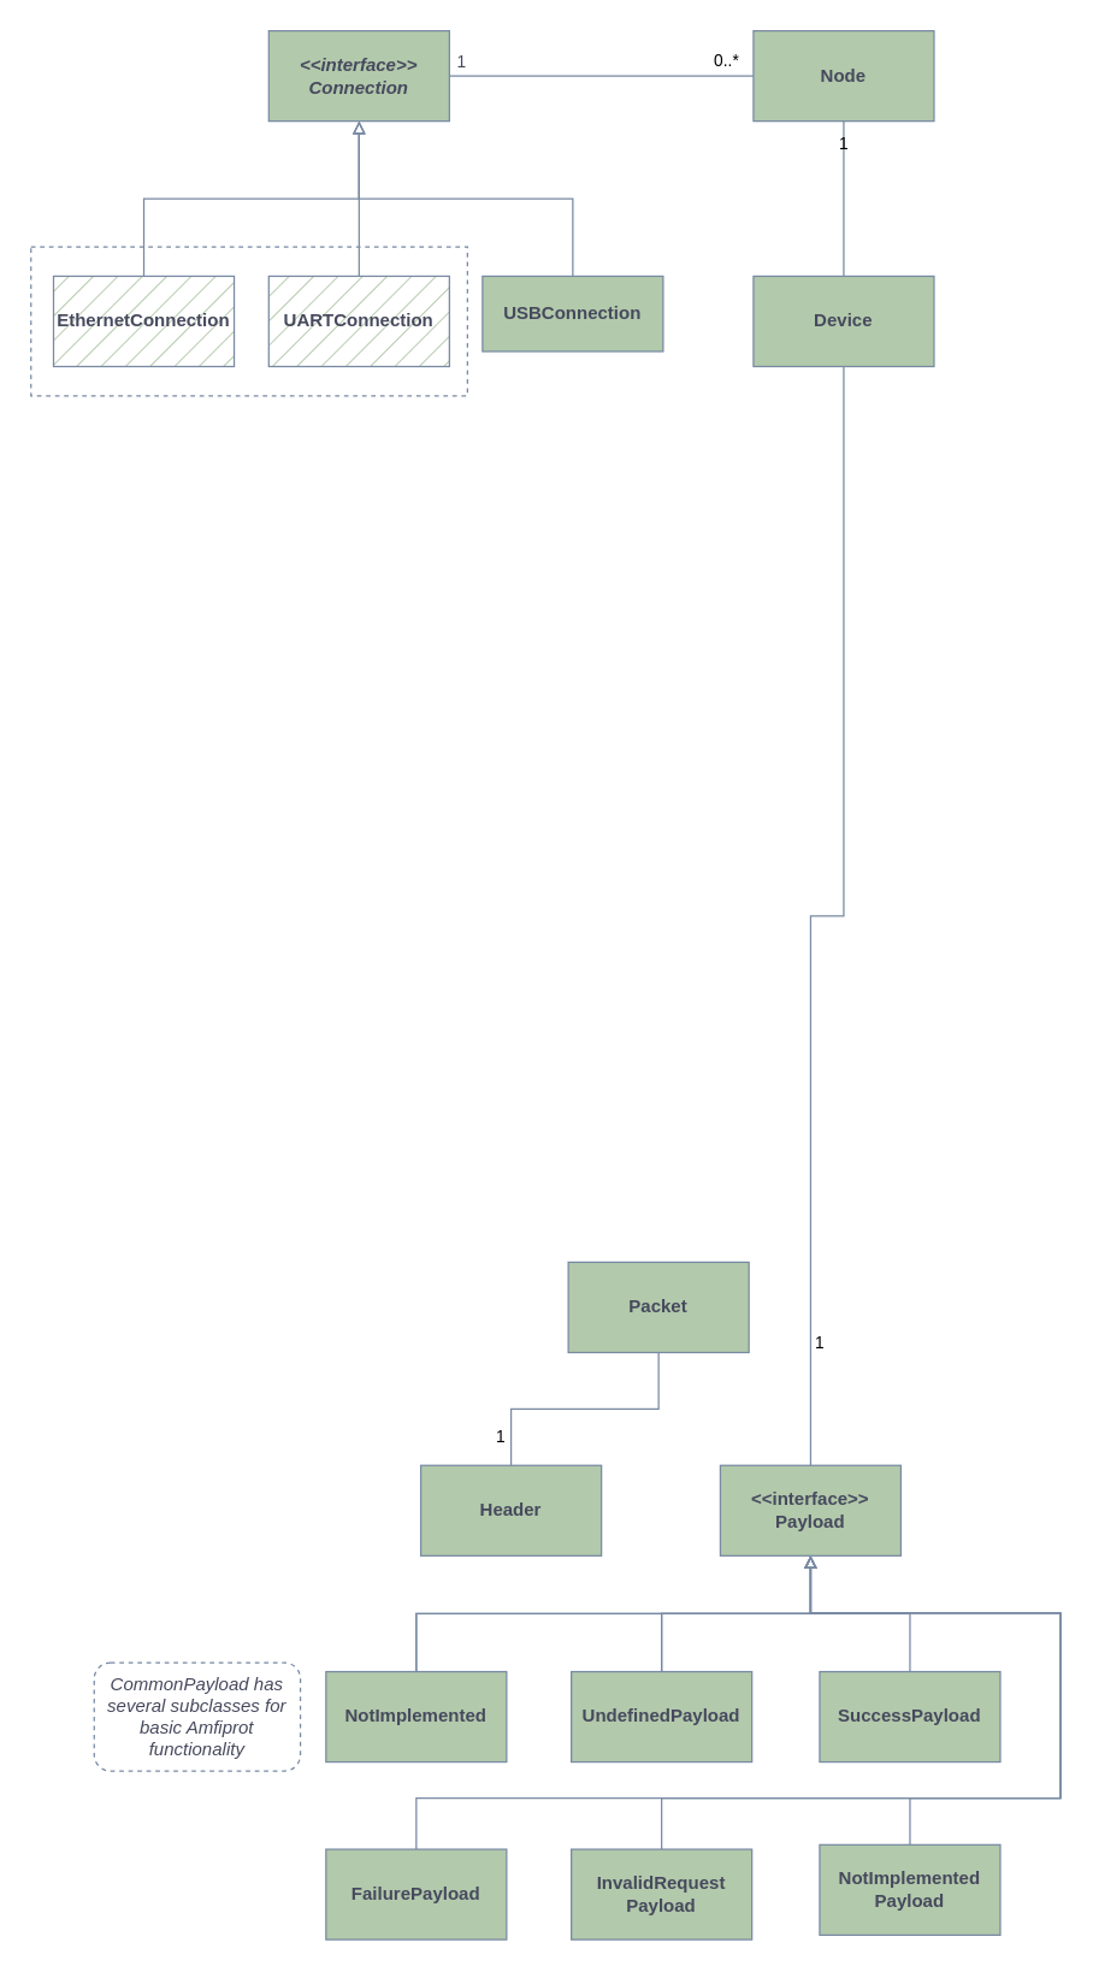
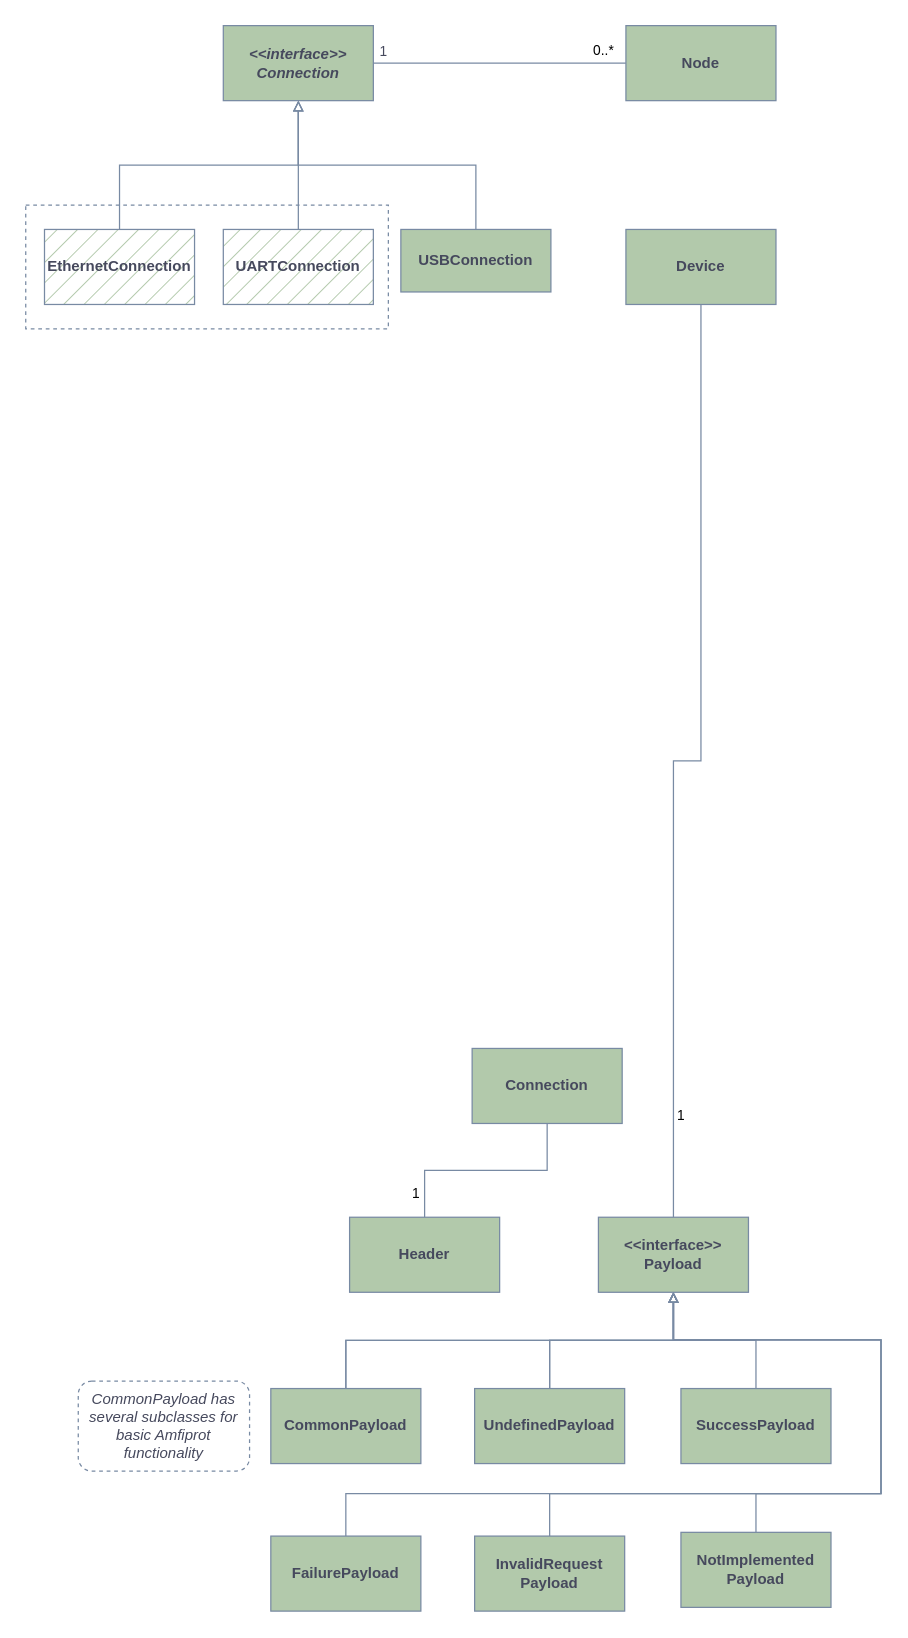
  <mxCell id="0" />
  <mxCell id="1" parent="0" />
  <mxCell id="2" value="" style="rounded=0;whiteSpace=wrap;html=1;strokeColor=#788AA3;fontColor=#46495D;fillColor=none;dashed=1;labelBackgroundColor=none;" parent="1" vertex="1"><mxGeometry x="20" y="163.5" width="290" height="99" as="geometry" /></mxCell>
  <mxCell id="3" value="&lt;i&gt;CommonPayload has several subclasses for basic Amfiprot functionality&lt;/i&gt;" style="text;html=1;strokeColor=#788AA3;fillColor=none;align=center;verticalAlign=middle;whiteSpace=wrap;rounded=1;shadow=0;sketch=0;fontFamily=Helvetica;fontSize=12;fontColor=#46495D;startSize=26;dashed=1;labelBackgroundColor=none;" parent="1" vertex="1"><mxGeometry x="62" y="1104" width="137" height="72" as="geometry" /></mxCell>
  <mxCell id="4" value="0..*" style="edgeStyle=orthogonalEdgeStyle;rounded=0;orthogonalLoop=1;jettySize=auto;html=1;exitX=1;exitY=0.5;exitDx=0;exitDy=0;entryX=0;entryY=0.5;entryDx=0;entryDy=0;strokeColor=#788AA3;fontColor=default;endArrow=none;endFill=0;fillColor=#B2C9AB;labelBackgroundColor=none;" parent="1" source="6" target="7" edge="1"><mxGeometry x="0.822" y="10" relative="1" as="geometry"><mxPoint as="offset" /></mxGeometry></mxCell>
  <mxCell id="5" value="1" style="edgeLabel;html=1;align=center;verticalAlign=middle;resizable=0;points=[];fontColor=#46495D;labelBackgroundColor=none;" parent="4" connectable="0" vertex="1"><mxGeometry x="-0.802" relative="1" as="geometry"><mxPoint x="-13" y="-10" as="offset" /></mxGeometry></mxCell>
  <mxCell id="6" value="&lt;b&gt;&lt;i&gt;&amp;lt;&amp;lt;interface&amp;gt;&amp;gt;&lt;br&gt;Connection&lt;br&gt;&lt;/i&gt;&lt;/b&gt;" style="rounded=0;whiteSpace=wrap;html=1;fillColor=#B2C9AB;strokeColor=#788AA3;labelBackgroundColor=none;fontColor=#46495D;" parent="1" vertex="1"><mxGeometry x="178" y="20" width="120" height="60" as="geometry" /></mxCell>
  <mxCell id="7" value="&lt;b&gt;Node&lt;/b&gt;" style="whiteSpace=wrap;html=1;strokeColor=#788AA3;fontColor=#46495D;fillColor=#B2C9AB;labelBackgroundColor=none;" parent="1" vertex="1"><mxGeometry x="500" y="20" width="120" height="60" as="geometry" /></mxCell>
  <mxCell id="8" style="edgeStyle=orthogonalEdgeStyle;rounded=0;orthogonalLoop=1;jettySize=auto;html=1;exitX=0.5;exitY=0;exitDx=0;exitDy=0;entryX=0.5;entryY=1;entryDx=0;entryDy=0;strokeColor=#788AA3;fontColor=default;fillColor=#B2C9AB;endArrow=block;endFill=0;labelBackgroundColor=none;" parent="1" source="9" target="6" edge="1"><mxGeometry relative="1" as="geometry" /></mxCell>
  <mxCell id="9" value="&lt;b&gt;USBConnection&lt;br&gt;&lt;/b&gt;" style="whiteSpace=wrap;html=1;strokeColor=#788AA3;fontColor=#46495D;fillColor=#B2C9AB;labelBackgroundColor=none;" parent="1" vertex="1"><mxGeometry x="320" y="183" width="120" height="50" as="geometry" /></mxCell>
- <mxCell id="10" value="1" style="edgeStyle=orthogonalEdgeStyle;rounded=0;orthogonalLoop=1;jettySize=auto;html=1;exitX=0.5;exitY=0;exitDx=0;exitDy=0;entryX=0.5;entryY=1;entryDx=0;entryDy=0;strokeColor=#788AA3;fontColor=default;endArrow=none;endFill=0;fillColor=#B2C9AB;labelBackgroundColor=none;" parent="1" source="11" target="7" edge="1"><mxGeometry x="0.7" relative="1" as="geometry"><mxPoint as="offset" /></mxGeometry></mxCell>
  <mxCell id="11" value="&lt;b&gt;Device&lt;/b&gt;" style="whiteSpace=wrap;html=1;strokeColor=#788AA3;fontColor=#46495D;fillColor=#B2C9AB;labelBackgroundColor=none;" parent="1" vertex="1"><mxGeometry x="500" y="183" width="120" height="60" as="geometry" /></mxCell>
  <mxCell id="12" style="edgeStyle=orthogonalEdgeStyle;rounded=0;orthogonalLoop=1;jettySize=auto;html=1;exitX=0.5;exitY=0;exitDx=0;exitDy=0;entryX=0.5;entryY=1;entryDx=0;entryDy=0;strokeColor=#788AA3;fontColor=default;fillColor=#B2C9AB;endArrow=block;endFill=0;labelBackgroundColor=none;" parent="1" source="13" target="6" edge="1"><mxGeometry relative="1" as="geometry" /></mxCell>
  <mxCell id="13" value="UARTConnection" style="whiteSpace=wrap;html=1;strokeColor=#788AA3;fontColor=#46495D;fillColor=#B2C9AB;fontStyle=1;fillStyle=hatch;labelBackgroundColor=none;" parent="1" vertex="1"><mxGeometry x="178" y="183" width="120" height="60" as="geometry" /></mxCell>
  <mxCell id="14" style="edgeStyle=orthogonalEdgeStyle;rounded=0;orthogonalLoop=1;jettySize=auto;html=1;exitX=0.5;exitY=0;exitDx=0;exitDy=0;entryX=0.5;entryY=1;entryDx=0;entryDy=0;strokeColor=#788AA3;fontColor=default;fillColor=#B2C9AB;endArrow=block;endFill=0;labelBackgroundColor=none;" parent="1" source="15" target="6" edge="1"><mxGeometry relative="1" as="geometry" /></mxCell>
  <mxCell id="15" value="EthernetConnection" style="whiteSpace=wrap;html=1;strokeColor=#788AA3;fontColor=#46495D;fillColor=#B2C9AB;fontStyle=1;fillStyle=hatch;labelBackgroundColor=none;" parent="1" vertex="1"><mxGeometry x="35" y="183" width="120" height="60" as="geometry" /></mxCell>
- <mxCell id="16" value="Packet" style="whiteSpace=wrap;html=1;fillStyle=auto;strokeColor=#788AA3;fontColor=#46495D;fillColor=#B2C9AB;labelBackgroundColor=none;fontStyle=1" parent="1" vertex="1"><mxGeometry x="377" y="838" width="120" height="60" as="geometry" /></mxCell>
+ <mxCell id="16" value="Connection" style="whiteSpace=wrap;html=1;fillStyle=auto;strokeColor=#788AA3;fontColor=#46495D;fillColor=#B2C9AB;labelBackgroundColor=none;fontStyle=1" parent="1" vertex="1"><mxGeometry x="377" y="838" width="120" height="60" as="geometry" /></mxCell>
  <mxCell id="17" value="1" style="edgeStyle=orthogonalEdgeStyle;rounded=0;orthogonalLoop=1;jettySize=auto;html=1;exitX=0.5;exitY=0;exitDx=0;exitDy=0;entryX=0.5;entryY=1;entryDx=0;entryDy=0;strokeColor=#788AA3;fontColor=default;fillColor=#B2C9AB;endArrow=none;endFill=0;labelBackgroundColor=none;" parent="1" source="18" target="16" edge="1"><mxGeometry x="-0.78" y="7" relative="1" as="geometry"><mxPoint as="offset" /></mxGeometry></mxCell>
  <mxCell id="18" value="&lt;b&gt;Header&lt;/b&gt;" style="whiteSpace=wrap;html=1;strokeColor=#788AA3;fontColor=#46495D;fillColor=#B2C9AB;labelBackgroundColor=none;" parent="1" vertex="1"><mxGeometry x="279" y="973" width="120" height="60" as="geometry" /></mxCell>
  <mxCell id="19" value="1" style="edgeStyle=orthogonalEdgeStyle;rounded=0;orthogonalLoop=1;jettySize=auto;html=1;exitX=0.5;exitY=0;exitDx=0;exitDy=0;strokeColor=#788AA3;fontColor=default;fillColor=#B2C9AB;endArrow=none;endFill=0;labelBackgroundColor=none;" parent="1" source="20" target="11" edge="1"><mxGeometry x="-0.784" y="-6" relative="1" as="geometry"><mxPoint as="offset" /></mxGeometry></mxCell>
  <mxCell id="20" value="&amp;lt;&amp;lt;interface&amp;gt;&amp;gt;&lt;br&gt;Payload" style="whiteSpace=wrap;html=1;strokeColor=#788AA3;fontColor=#46495D;fillColor=#B2C9AB;fontStyle=1;labelBackgroundColor=none;" parent="1" vertex="1"><mxGeometry x="478" y="973" width="120" height="60" as="geometry" /></mxCell>
  <mxCell id="21" style="edgeStyle=orthogonalEdgeStyle;rounded=0;orthogonalLoop=1;jettySize=auto;html=1;exitX=0.5;exitY=0;exitDx=0;exitDy=0;entryX=0.5;entryY=1;entryDx=0;entryDy=0;strokeColor=#788AA3;fontColor=default;fillColor=#B2C9AB;endArrow=block;endFill=0;labelBackgroundColor=none;" parent="1" source="34" target="20" edge="1"><mxGeometry relative="1" as="geometry" /></mxCell>
  <mxCell id="22" style="edgeStyle=orthogonalEdgeStyle;rounded=0;orthogonalLoop=1;jettySize=auto;html=1;exitX=0.5;exitY=0;exitDx=0;exitDy=0;strokeColor=#788AA3;fontColor=default;endArrow=block;endFill=0;fillColor=#B2C9AB;labelBackgroundColor=none;" parent="1" source="33" target="20" edge="1"><mxGeometry relative="1" as="geometry" /></mxCell>
  <mxCell id="23" style="edgeStyle=orthogonalEdgeStyle;rounded=0;orthogonalLoop=1;jettySize=auto;html=1;exitX=0.5;exitY=0;exitDx=0;exitDy=0;strokeColor=#788AA3;fontColor=default;endArrow=block;endFill=0;fillColor=#B2C9AB;labelBackgroundColor=none;" parent="1" source="24" target="20" edge="1"><mxGeometry relative="1" as="geometry" /></mxCell>
  <mxCell id="24" value="SuccessPayload" style="whiteSpace=wrap;html=1;strokeColor=#788AA3;fontColor=#46495D;fillColor=#B2C9AB;fontStyle=1;labelBackgroundColor=none;" parent="1" vertex="1"><mxGeometry x="544" y="1110" width="120" height="60" as="geometry" /></mxCell>
  <mxCell id="25" style="edgeStyle=orthogonalEdgeStyle;rounded=0;orthogonalLoop=1;jettySize=auto;html=1;exitX=0.5;exitY=0;exitDx=0;exitDy=0;strokeColor=#788AA3;fontColor=default;endArrow=block;endFill=0;fillColor=#B2C9AB;startArrow=none;labelBackgroundColor=none;" parent="1" source="33" target="20" edge="1"><mxGeometry relative="1" as="geometry" /></mxCell>
  <mxCell id="26" style="edgeStyle=orthogonalEdgeStyle;rounded=0;orthogonalLoop=1;jettySize=auto;html=1;exitX=0.5;exitY=0;exitDx=0;exitDy=0;endArrow=block;endFill=0;labelBackgroundColor=none;strokeColor=#788AA3;fontColor=default;" edge="1" parent="1" source="27" target="20"><mxGeometry relative="1" as="geometry"><Array as="points"><mxPoint x="276" y="1194" /><mxPoint x="704" y="1194" /><mxPoint x="704" y="1071" /><mxPoint x="538" y="1071" /></Array></mxGeometry></mxCell>
  <mxCell id="27" value="FailurePayload" style="whiteSpace=wrap;html=1;strokeColor=#788AA3;fontColor=#46495D;fillColor=#B2C9AB;fontStyle=1;labelBackgroundColor=none;" parent="1" vertex="1"><mxGeometry x="216" y="1228" width="120" height="60" as="geometry" /></mxCell>
  <mxCell id="28" style="edgeStyle=orthogonalEdgeStyle;rounded=0;orthogonalLoop=1;jettySize=auto;html=1;exitX=0.5;exitY=0;exitDx=0;exitDy=0;endArrow=block;endFill=0;labelBackgroundColor=none;strokeColor=#788AA3;fontColor=default;" edge="1" parent="1" source="29" target="20"><mxGeometry relative="1" as="geometry"><Array as="points"><mxPoint x="439" y="1194" /><mxPoint x="704" y="1194" /><mxPoint x="704" y="1071" /><mxPoint x="538" y="1071" /></Array></mxGeometry></mxCell>
  <mxCell id="29" value="InvalidRequest&lt;br&gt;Payload" style="whiteSpace=wrap;html=1;strokeColor=#788AA3;fontColor=#46495D;fillColor=#B2C9AB;fontStyle=1;labelBackgroundColor=none;" parent="1" vertex="1"><mxGeometry x="379" y="1228" width="120" height="60" as="geometry" /></mxCell>
  <mxCell id="30" style="edgeStyle=orthogonalEdgeStyle;rounded=0;orthogonalLoop=1;jettySize=auto;html=1;exitX=0.5;exitY=0;exitDx=0;exitDy=0;strokeColor=#788AA3;fontColor=default;endArrow=block;endFill=0;fillColor=#B2C9AB;startArrow=none;labelBackgroundColor=none;" parent="1" source="34" target="20" edge="1"><mxGeometry relative="1" as="geometry" /></mxCell>
  <mxCell id="31" style="edgeStyle=orthogonalEdgeStyle;rounded=0;orthogonalLoop=1;jettySize=auto;html=1;exitX=0.5;exitY=0;exitDx=0;exitDy=0;endArrow=block;endFill=0;labelBackgroundColor=none;strokeColor=#788AA3;fontColor=default;" edge="1" parent="1" source="32" target="20"><mxGeometry relative="1" as="geometry"><Array as="points"><mxPoint x="604" y="1194" /><mxPoint x="704" y="1194" /><mxPoint x="704" y="1071" /><mxPoint x="538" y="1071" /></Array></mxGeometry></mxCell>
  <mxCell id="32" value="NotImplemented&lt;br&gt;Payload" style="whiteSpace=wrap;html=1;strokeColor=#788AA3;fontColor=#46495D;fillColor=#B2C9AB;fontStyle=1;labelBackgroundColor=none;" parent="1" vertex="1"><mxGeometry x="544" y="1225" width="120" height="60" as="geometry" /></mxCell>
- <mxCell id="33" value="NotImplemented" style="whiteSpace=wrap;html=1;strokeColor=#788AA3;fontColor=#46495D;fillColor=#B2C9AB;fontStyle=1;labelBackgroundColor=none;" parent="1" vertex="1"><mxGeometry x="216" y="1110" width="120" height="60" as="geometry" /></mxCell>
+ <mxCell id="33" value="CommonPayload" style="whiteSpace=wrap;html=1;strokeColor=#788AA3;fontColor=#46495D;fillColor=#B2C9AB;fontStyle=1;labelBackgroundColor=none;" parent="1" vertex="1"><mxGeometry x="216" y="1110" width="120" height="60" as="geometry" /></mxCell>
  <mxCell id="34" value="UndefinedPayload" style="whiteSpace=wrap;html=1;strokeColor=#788AA3;fontColor=#46495D;fillColor=#B2C9AB;fontStyle=1;labelBackgroundColor=none;" parent="1" vertex="1"><mxGeometry x="379" y="1110" width="120" height="60" as="geometry" /></mxCell>
